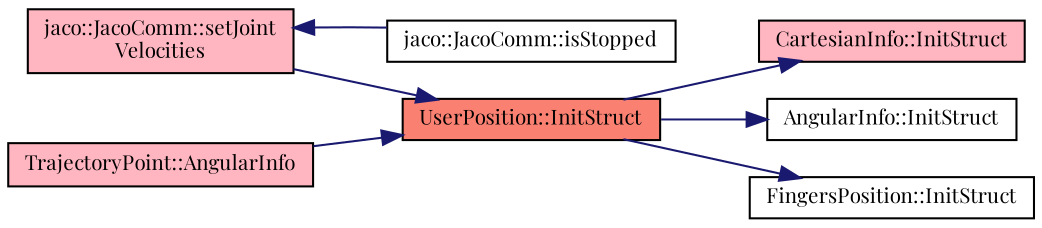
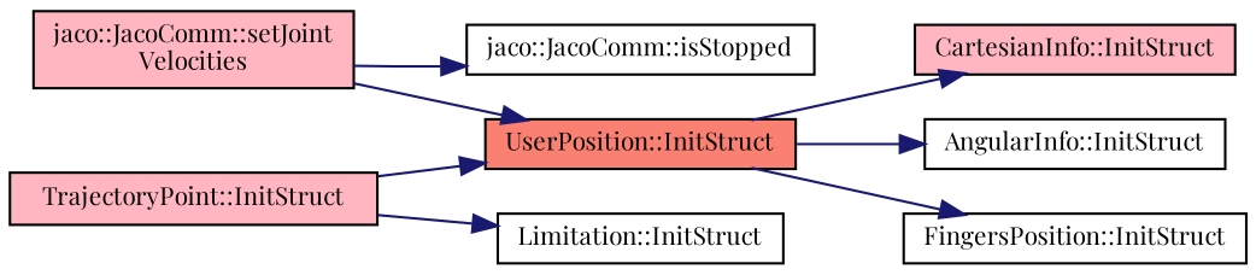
  digraph {
    fontname="Playfair Display"
    rankdir=LR
    node [color=black fillcolor=white fontname="Playfair Display" fontsize=10 shape=record style=filled]
    edge [color=midnightblue fontname="Playfair Display" fontsize=10 labelfontname=Helvetica labelfontsize=10 style=solid]
    n1 [fillcolor=lightpink fontcolor=black height=0.2 label="jaco::JacoComm::setJoint\lVelocities" width=0.4]
    n2 [height=0.2 label="jaco::JacoComm::isStopped" width=0.4]
    n3 [fillcolor=salmon height=0.2 label="UserPosition::InitStruct" width=0.4]
-   n4 [fillcolor=lightpink height=0.2 label="TrajectoryPoint::AngularInfo" width=0.4]
+   n4 [fillcolor=lightpink height=0.2 label="TrajectoryPoint::InitStruct" width=0.4]
+   n5 [height=0.2 label="Limitation::InitStruct" width=0.4]
    n6 [fillcolor=lightpink height=0.2 label="CartesianInfo::InitStruct" width=0.4]
    n7 [height=0.2 label="AngularInfo::InitStruct" width=0.4]
    n8 [height=0.2 label="FingersPosition::InitStruct" width=0.4]
-   n2 -> n1
+   n1 -> n2
    n1 -> n3
    n3 -> n6
    n3 -> n7
    n3 -> n8
    n4 -> n3
+   n4 -> n5
  }
